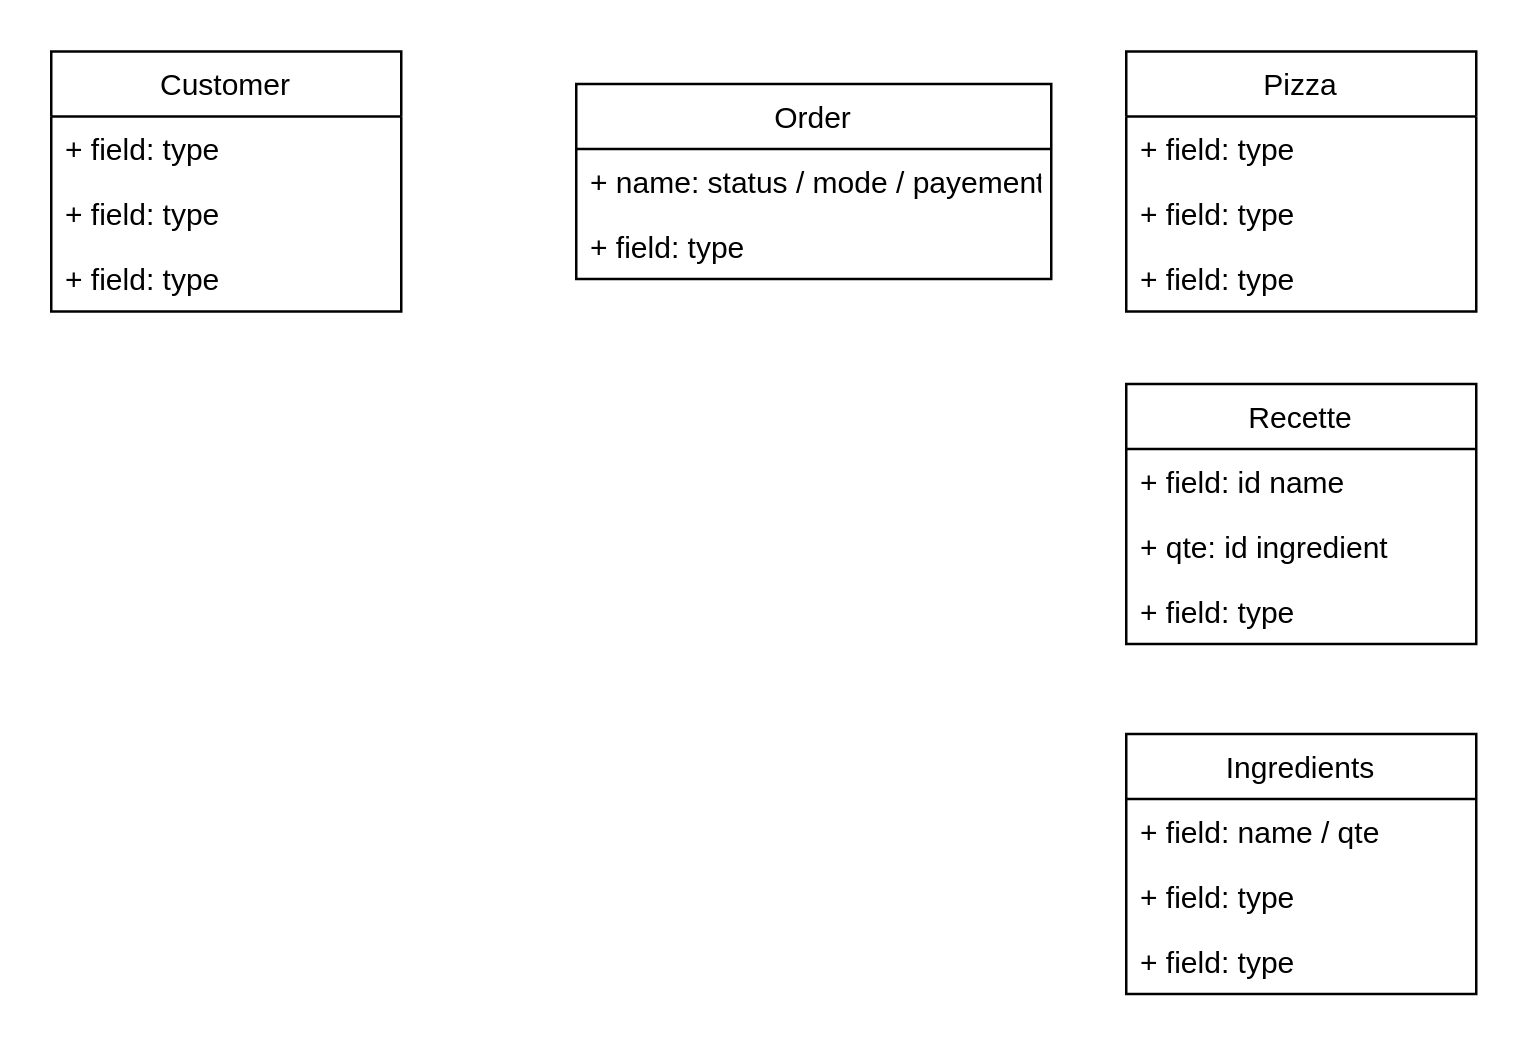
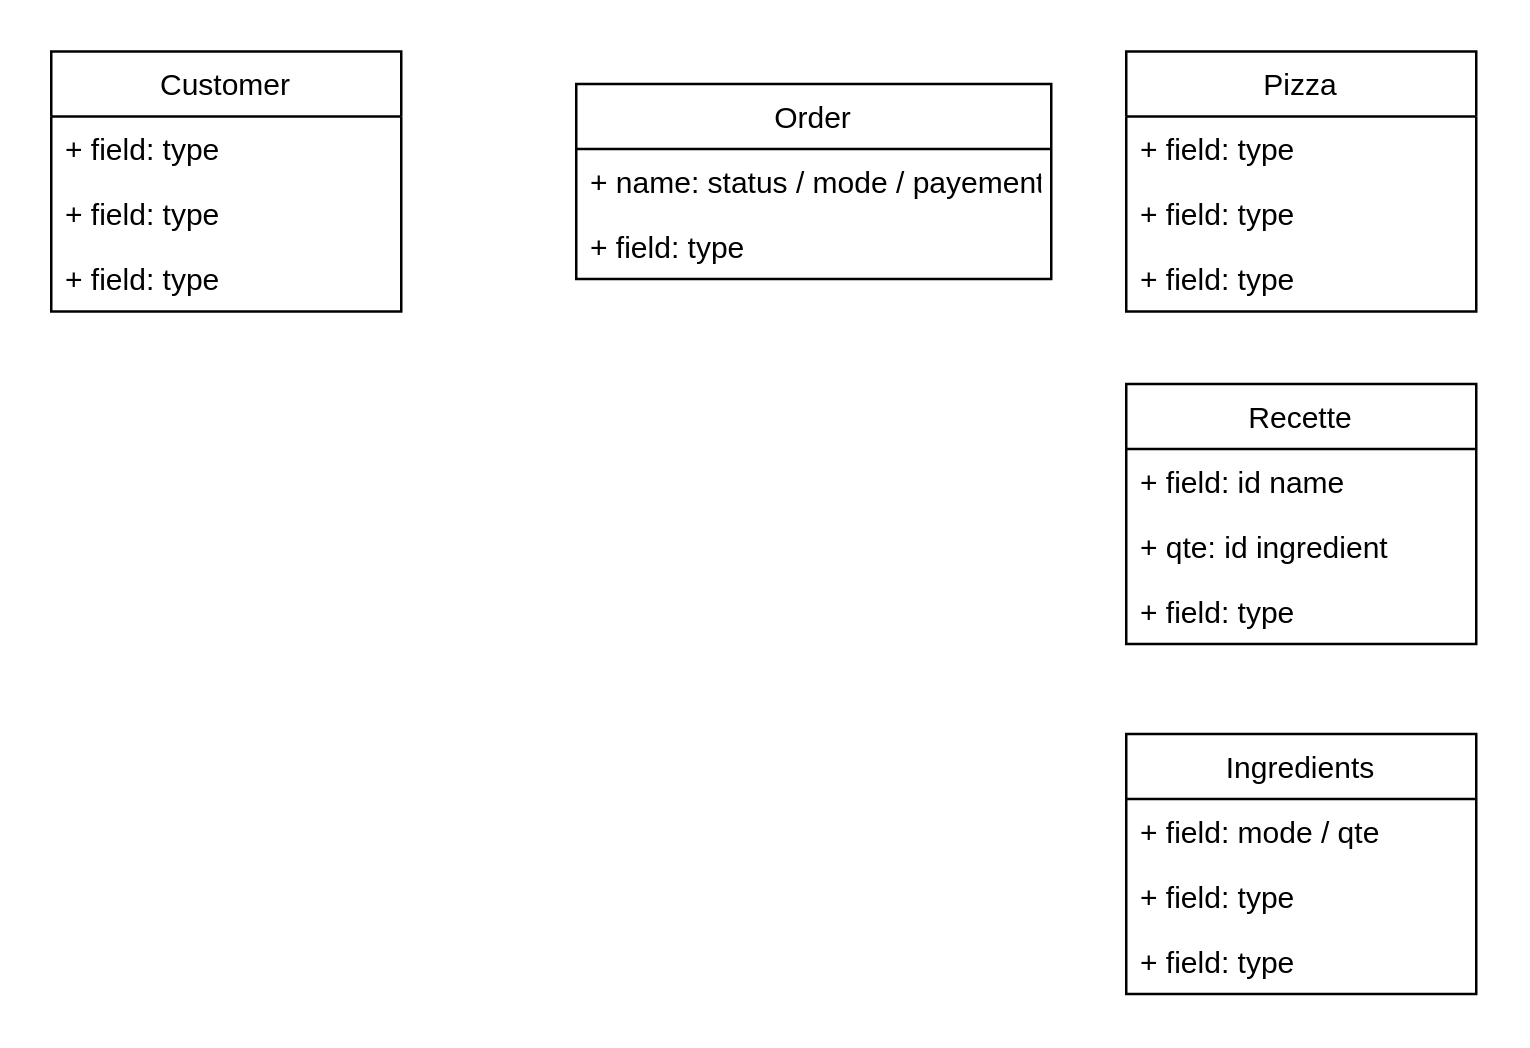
  <mxCell id="0" />
  <mxCell id="1" parent="0" />
  <mxCell id="2" value="Pizza" style="swimlane;fontStyle=0;childLayout=stackLayout;horizontal=1;startSize=26;fillColor=none;horizontalStack=0;resizeParent=1;resizeParentMax=0;resizeLast=0;collapsible=1;marginBottom=0;" parent="1" vertex="1"><mxGeometry x="450" y="20" width="140" height="104" as="geometry" /></mxCell>
  <mxCell id="3" value="+ field: type" style="text;strokeColor=none;fillColor=none;align=left;verticalAlign=top;spacingLeft=4;spacingRight=4;overflow=hidden;rotatable=0;points=[[0,0.5],[1,0.5]];portConstraint=eastwest;" parent="2" vertex="1"><mxGeometry y="26" width="140" height="26" as="geometry" /></mxCell>
  <mxCell id="4" value="+ field: type" style="text;strokeColor=none;fillColor=none;align=left;verticalAlign=top;spacingLeft=4;spacingRight=4;overflow=hidden;rotatable=0;points=[[0,0.5],[1,0.5]];portConstraint=eastwest;" parent="2" vertex="1"><mxGeometry y="52" width="140" height="26" as="geometry" /></mxCell>
  <mxCell id="5" value="+ field: type" style="text;strokeColor=none;fillColor=none;align=left;verticalAlign=top;spacingLeft=4;spacingRight=4;overflow=hidden;rotatable=0;points=[[0,0.5],[1,0.5]];portConstraint=eastwest;" parent="2" vertex="1"><mxGeometry y="78" width="140" height="26" as="geometry" /></mxCell>
  <mxCell id="6" value="Customer" style="swimlane;fontStyle=0;childLayout=stackLayout;horizontal=1;startSize=26;fillColor=none;horizontalStack=0;resizeParent=1;resizeParentMax=0;resizeLast=0;collapsible=1;marginBottom=0;" parent="1" vertex="1"><mxGeometry x="20" y="20" width="140" height="104" as="geometry" /></mxCell>
  <mxCell id="7" value="+ field: type" style="text;strokeColor=none;fillColor=none;align=left;verticalAlign=top;spacingLeft=4;spacingRight=4;overflow=hidden;rotatable=0;points=[[0,0.5],[1,0.5]];portConstraint=eastwest;" parent="6" vertex="1"><mxGeometry y="26" width="140" height="26" as="geometry" /></mxCell>
  <mxCell id="8" value="+ field: type" style="text;strokeColor=none;fillColor=none;align=left;verticalAlign=top;spacingLeft=4;spacingRight=4;overflow=hidden;rotatable=0;points=[[0,0.5],[1,0.5]];portConstraint=eastwest;" parent="6" vertex="1"><mxGeometry y="52" width="140" height="26" as="geometry" /></mxCell>
  <mxCell id="9" value="+ field: type" style="text;strokeColor=none;fillColor=none;align=left;verticalAlign=top;spacingLeft=4;spacingRight=4;overflow=hidden;rotatable=0;points=[[0,0.5],[1,0.5]];portConstraint=eastwest;" parent="6" vertex="1"><mxGeometry y="78" width="140" height="26" as="geometry" /></mxCell>
  <mxCell id="10" value="Order" style="swimlane;fontStyle=0;childLayout=stackLayout;horizontal=1;startSize=26;fillColor=none;horizontalStack=0;resizeParent=1;resizeParentMax=0;resizeLast=0;collapsible=1;marginBottom=0;" parent="1" vertex="1"><mxGeometry x="230" y="33" width="190" height="78" as="geometry" /></mxCell>
  <mxCell id="11" value="+ name: status / mode / payement" style="text;strokeColor=none;fillColor=none;align=left;verticalAlign=top;spacingLeft=4;spacingRight=4;overflow=hidden;rotatable=0;points=[[0,0.5],[1,0.5]];portConstraint=eastwest;" parent="10" vertex="1"><mxGeometry y="26" width="190" height="26" as="geometry" /></mxCell>
  <mxCell id="12" value="+ field: type" style="text;strokeColor=none;fillColor=none;align=left;verticalAlign=top;spacingLeft=4;spacingRight=4;overflow=hidden;rotatable=0;points=[[0,0.5],[1,0.5]];portConstraint=eastwest;" parent="10" vertex="1"><mxGeometry y="52" width="190" height="26" as="geometry" /></mxCell>
  <mxCell id="13" value="Ingredients" style="swimlane;fontStyle=0;childLayout=stackLayout;horizontal=1;startSize=26;fillColor=none;horizontalStack=0;resizeParent=1;resizeParentMax=0;resizeLast=0;collapsible=1;marginBottom=0;" parent="1" vertex="1"><mxGeometry x="450" y="293" width="140" height="104" as="geometry" /></mxCell>
- <mxCell id="14" value="+ field: name / qte " style="text;strokeColor=none;fillColor=none;align=left;verticalAlign=top;spacingLeft=4;spacingRight=4;overflow=hidden;rotatable=0;points=[[0,0.5],[1,0.5]];portConstraint=eastwest;" parent="13" vertex="1"><mxGeometry y="26" width="140" height="26" as="geometry" /></mxCell>
+ <mxCell id="14" value="+ field: mode / qte " style="text;strokeColor=none;fillColor=none;align=left;verticalAlign=top;spacingLeft=4;spacingRight=4;overflow=hidden;rotatable=0;points=[[0,0.5],[1,0.5]];portConstraint=eastwest;" parent="13" vertex="1"><mxGeometry y="26" width="140" height="26" as="geometry" /></mxCell>
  <mxCell id="15" value="+ field: type" style="text;strokeColor=none;fillColor=none;align=left;verticalAlign=top;spacingLeft=4;spacingRight=4;overflow=hidden;rotatable=0;points=[[0,0.5],[1,0.5]];portConstraint=eastwest;" parent="13" vertex="1"><mxGeometry y="52" width="140" height="26" as="geometry" /></mxCell>
  <mxCell id="16" value="+ field: type" style="text;strokeColor=none;fillColor=none;align=left;verticalAlign=top;spacingLeft=4;spacingRight=4;overflow=hidden;rotatable=0;points=[[0,0.5],[1,0.5]];portConstraint=eastwest;" parent="13" vertex="1"><mxGeometry y="78" width="140" height="26" as="geometry" /></mxCell>
  <mxCell id="17" value="Recette" style="swimlane;fontStyle=0;childLayout=stackLayout;horizontal=1;startSize=26;fillColor=none;horizontalStack=0;resizeParent=1;resizeParentMax=0;resizeLast=0;collapsible=1;marginBottom=0;" parent="1" vertex="1"><mxGeometry x="450" y="153" width="140" height="104" as="geometry" /></mxCell>
  <mxCell id="18" value="+ field: id name" style="text;strokeColor=none;fillColor=none;align=left;verticalAlign=top;spacingLeft=4;spacingRight=4;overflow=hidden;rotatable=0;points=[[0,0.5],[1,0.5]];portConstraint=eastwest;" parent="17" vertex="1"><mxGeometry y="26" width="140" height="26" as="geometry" /></mxCell>
  <mxCell id="19" value="+ qte: id ingredient" style="text;strokeColor=none;fillColor=none;align=left;verticalAlign=top;spacingLeft=4;spacingRight=4;overflow=hidden;rotatable=0;points=[[0,0.5],[1,0.5]];portConstraint=eastwest;" parent="17" vertex="1"><mxGeometry y="52" width="140" height="26" as="geometry" /></mxCell>
  <mxCell id="20" value="+ field: type" style="text;strokeColor=none;fillColor=none;align=left;verticalAlign=top;spacingLeft=4;spacingRight=4;overflow=hidden;rotatable=0;points=[[0,0.5],[1,0.5]];portConstraint=eastwest;" parent="17" vertex="1"><mxGeometry y="78" width="140" height="26" as="geometry" /></mxCell>
